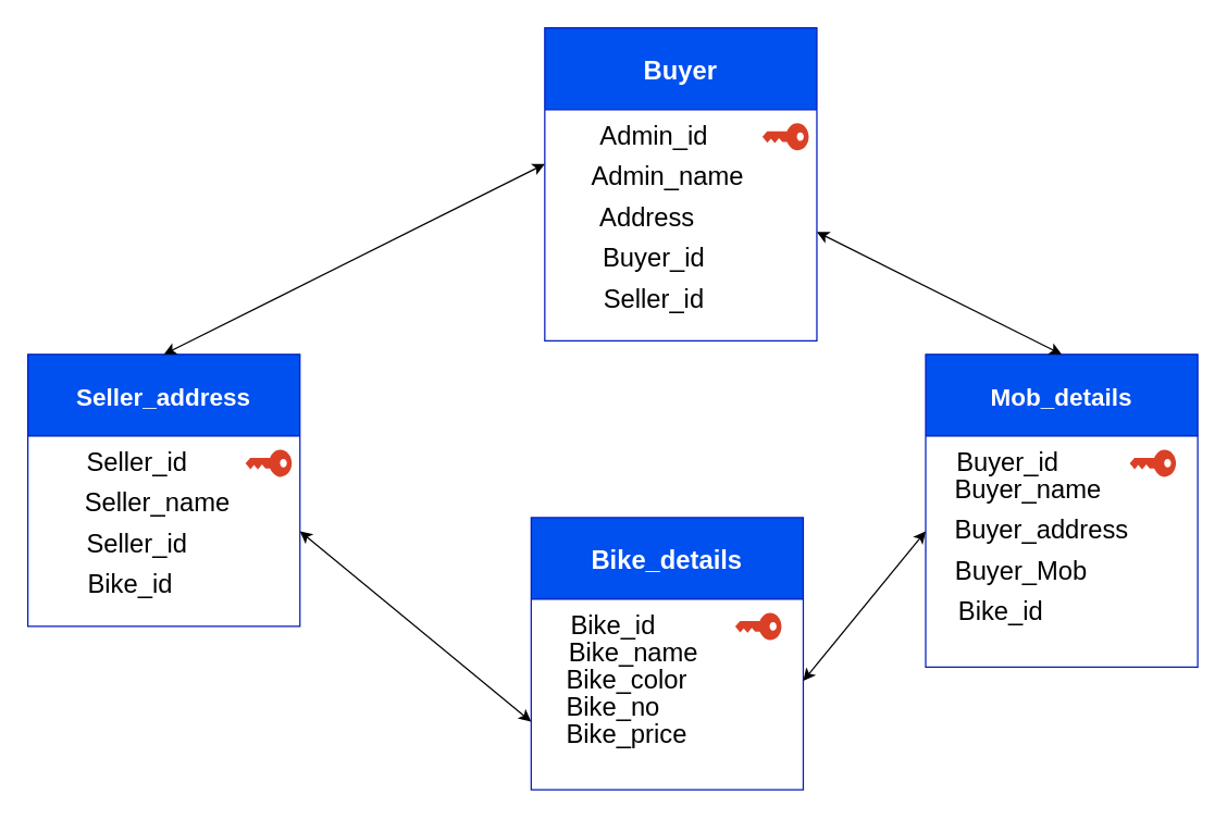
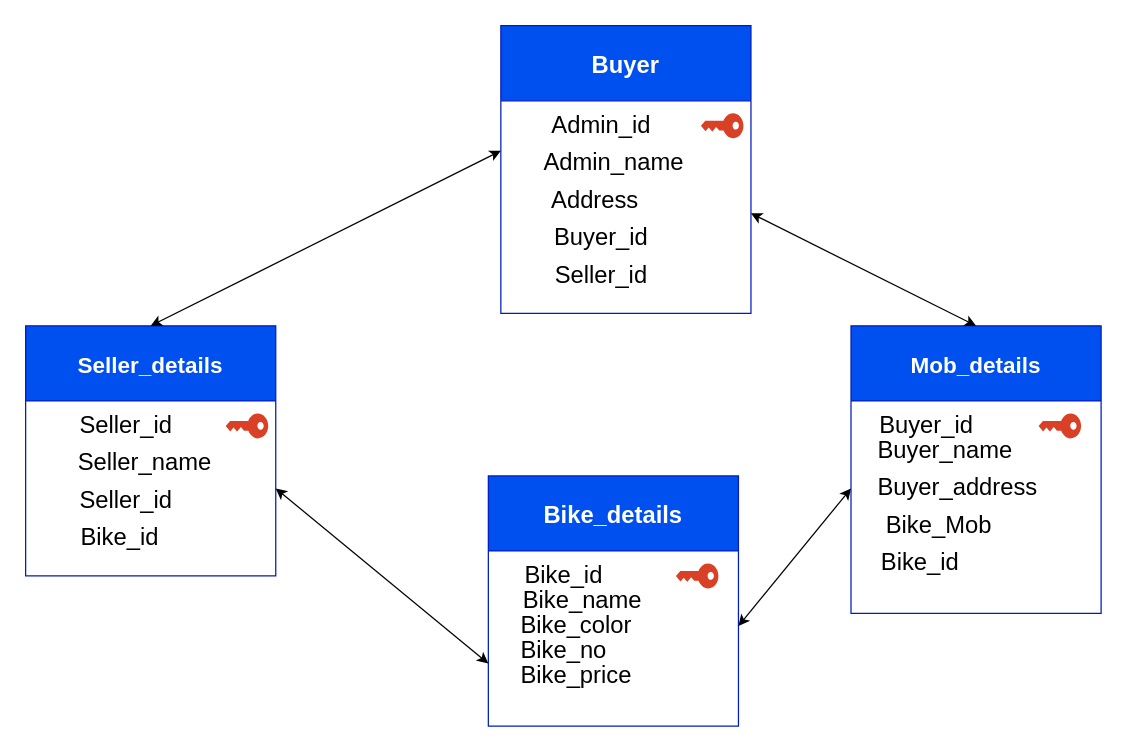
  <mxCell id="0" />
  <mxCell id="1" parent="0" />
  <mxCell id="2" value="Bike_details" style="swimlane;startSize=60;fontSize=19;fillColor=#0050ef;fontColor=#ffffff;strokeColor=#001DBC;" vertex="1" parent="1"><mxGeometry x="390" y="380" width="200" height="200" as="geometry" /></mxCell>
  <mxCell id="3" value="Bike_name" style="text;html=1;align=center;verticalAlign=middle;resizable=0;points=[];autosize=1;strokeColor=none;fillColor=none;fontSize=19;" vertex="1" parent="2"><mxGeometry x="15" y="80" width="120" height="40" as="geometry" /></mxCell>
  <mxCell id="4" value="Bike_color" style="text;html=1;align=center;verticalAlign=middle;resizable=0;points=[];autosize=1;strokeColor=none;fillColor=none;fontSize=19;" vertex="1" parent="2"><mxGeometry x="15" y="100" width="110" height="40" as="geometry" /></mxCell>
  <mxCell id="5" value="Bike_no" style="text;html=1;align=center;verticalAlign=middle;resizable=0;points=[];autosize=1;strokeColor=none;fillColor=none;fontSize=19;" vertex="1" parent="2"><mxGeometry x="15" y="120" width="90" height="40" as="geometry" /></mxCell>
  <mxCell id="6" value="Bike_price" style="text;html=1;align=center;verticalAlign=middle;resizable=0;points=[];autosize=1;strokeColor=none;fillColor=none;fontSize=19;" vertex="1" parent="2"><mxGeometry x="15" y="140" width="110" height="40" as="geometry" /></mxCell>
  <mxCell id="7" value="" style="sketch=0;pointerEvents=1;shadow=0;dashed=0;html=1;strokeColor=none;labelPosition=center;verticalLabelPosition=bottom;verticalAlign=top;outlineConnect=0;align=center;shape=mxgraph.office.security.key_permissions;fillColor=#DA4026;fontSize=19;direction=south;" vertex="1" parent="2"><mxGeometry x="150" y="70" width="34" height="20" as="geometry" /></mxCell>
- <mxCell id="8" value="Seller_address" style="swimlane;startSize=60;fontSize=18;fillColor=#0050ef;fontColor=#ffffff;strokeColor=#001DBC;" vertex="1" parent="1"><mxGeometry x="20" y="260" width="200" height="200" as="geometry" /></mxCell>
+ <mxCell id="8" value="Seller_details" style="swimlane;startSize=60;fontSize=18;fillColor=#0050ef;fontColor=#ffffff;strokeColor=#001DBC;" vertex="1" parent="1"><mxGeometry x="20" y="260" width="200" height="200" as="geometry" /></mxCell>
  <mxCell id="9" value="Seller_name" style="text;html=1;align=center;verticalAlign=middle;resizable=0;points=[];autosize=1;strokeColor=none;fillColor=none;fontSize=19;" vertex="1" parent="8"><mxGeometry x="30" y="90" width="130" height="40" as="geometry" /></mxCell>
  <mxCell id="10" value="Seller_id" style="text;html=1;align=center;verticalAlign=middle;resizable=0;points=[];autosize=1;strokeColor=none;fillColor=none;fontSize=19;" vertex="1" parent="8"><mxGeometry x="30" y="120" width="100" height="40" as="geometry" /></mxCell>
  <mxCell id="11" value="Bike_id" style="text;html=1;align=center;verticalAlign=middle;resizable=0;points=[];autosize=1;strokeColor=none;fillColor=none;fontSize=19;" vertex="1" parent="8"><mxGeometry x="30" y="150" width="90" height="40" as="geometry" /></mxCell>
  <mxCell id="12" value="" style="sketch=0;pointerEvents=1;shadow=0;dashed=0;html=1;strokeColor=none;labelPosition=center;verticalLabelPosition=bottom;verticalAlign=top;outlineConnect=0;align=center;shape=mxgraph.office.security.key_permissions;fillColor=#DA4026;fontSize=19;direction=south;" vertex="1" parent="8"><mxGeometry x="160" y="70" width="34" height="20" as="geometry" /></mxCell>
  <mxCell id="13" value="Mob_details" style="swimlane;startSize=60;fontSize=18;fillColor=#0050ef;fontColor=#ffffff;strokeColor=#001DBC;" vertex="1" parent="1"><mxGeometry x="680" y="260" width="200" height="230" as="geometry" /></mxCell>
- <mxCell id="14" value="Buyer_Mob" style="text;html=1;align=center;verticalAlign=middle;resizable=0;points=[];autosize=1;strokeColor=none;fillColor=none;fontSize=19;" vertex="1" parent="13"><mxGeometry x="10" y="140" width="120" height="40" as="geometry" /></mxCell>
+ <mxCell id="14" value="Bike_Mob" style="text;html=1;align=center;verticalAlign=middle;resizable=0;points=[];autosize=1;strokeColor=none;fillColor=none;fontSize=19;" vertex="1" parent="13"><mxGeometry x="10" y="140" width="120" height="40" as="geometry" /></mxCell>
  <mxCell id="15" value="Bike_id" style="text;html=1;align=center;verticalAlign=middle;resizable=0;points=[];autosize=1;strokeColor=none;fillColor=none;fontSize=19;" vertex="1" parent="13"><mxGeometry x="10" y="170" width="90" height="40" as="geometry" /></mxCell>
  <mxCell id="16" value="" style="sketch=0;pointerEvents=1;shadow=0;dashed=0;html=1;strokeColor=none;labelPosition=center;verticalLabelPosition=bottom;verticalAlign=top;outlineConnect=0;align=center;shape=mxgraph.office.security.key_permissions;fillColor=#DA4026;fontSize=19;direction=south;" vertex="1" parent="13"><mxGeometry x="150" y="70" width="34" height="20" as="geometry" /></mxCell>
  <mxCell id="17" value="Buyer" style="swimlane;startSize=60;fontSize=19;fillColor=#0050ef;fontColor=#ffffff;strokeColor=#001DBC;" vertex="1" parent="1"><mxGeometry x="400" width="200" height="230" as="geometry" y="20" /></mxCell>
  <mxCell id="18" value="Admin_name" style="text;html=1;align=center;verticalAlign=middle;resizable=0;points=[];autosize=1;strokeColor=none;fillColor=none;fontSize=19;" vertex="1" parent="17"><mxGeometry x="20" y="90" width="140" height="40" as="geometry" /></mxCell>
  <mxCell id="19" value="Address" style="text;html=1;align=center;verticalAlign=middle;resizable=0;points=[];autosize=1;strokeColor=none;fillColor=none;fontSize=19;" vertex="1" parent="17"><mxGeometry x="30" y="120" width="90" height="40" as="geometry" /></mxCell>
  <mxCell id="20" value="Buyer_id" style="text;html=1;align=center;verticalAlign=middle;resizable=0;points=[];autosize=1;strokeColor=none;fillColor=none;fontSize=19;" vertex="1" parent="17"><mxGeometry x="30" y="150" width="100" height="40" as="geometry" /></mxCell>
  <mxCell id="21" value="Seller_id" style="text;html=1;align=center;verticalAlign=middle;resizable=0;points=[];autosize=1;strokeColor=none;fillColor=none;fontSize=19;" vertex="1" parent="17"><mxGeometry x="30" y="180" width="100" height="40" as="geometry" /></mxCell>
  <mxCell id="22" value="" style="sketch=0;pointerEvents=1;shadow=0;dashed=0;html=1;strokeColor=none;labelPosition=center;verticalLabelPosition=bottom;verticalAlign=top;outlineConnect=0;align=center;shape=mxgraph.office.security.key_permissions;fillColor=#DA4026;fontSize=19;direction=south;" vertex="1" parent="17"><mxGeometry x="160" y="70" width="34" height="20" as="geometry" /></mxCell>
  <mxCell id="23" value="" style="endArrow=classic;startArrow=classic;html=1;rounded=0;fontSize=19;exitX=0.5;exitY=0;exitDx=0;exitDy=0;" edge="1" parent="1" source="8"><mxGeometry width="50" height="50" relative="1" as="geometry"><mxPoint x="350" y="170" as="sourcePoint" /><mxPoint x="400" y="120" as="targetPoint" /></mxGeometry></mxCell>
  <mxCell id="24" value="" style="endArrow=classic;startArrow=classic;html=1;rounded=0;fontSize=19;entryX=0.5;entryY=0;entryDx=0;entryDy=0;" edge="1" parent="1" target="13"><mxGeometry width="50" height="50" relative="1" as="geometry"><mxPoint x="600" y="170" as="sourcePoint" /><mxPoint x="650" y="120" as="targetPoint" /></mxGeometry></mxCell>
  <mxCell id="25" value="" style="endArrow=classic;startArrow=classic;html=1;rounded=0;fontSize=19;entryX=0;entryY=0.75;entryDx=0;entryDy=0;" edge="1" parent="1" target="2"><mxGeometry width="50" height="50" relative="1" as="geometry"><mxPoint x="220" y="390" as="sourcePoint" /><mxPoint x="270" y="340" as="targetPoint" /></mxGeometry></mxCell>
  <mxCell id="26" value="" style="endArrow=classic;startArrow=classic;html=1;rounded=0;fontSize=19;" edge="1" parent="1"><mxGeometry width="50" height="50" relative="1" as="geometry"><mxPoint x="590" y="500" as="sourcePoint" /><mxPoint x="680" y="390" as="targetPoint" /></mxGeometry></mxCell>
  <mxCell id="27" value="Admin_id" style="text;html=1;align=center;verticalAlign=middle;resizable=0;points=[];autosize=1;strokeColor=none;fillColor=none;fontSize=19;" vertex="1" parent="1"><mxGeometry x="430" y="80" width="100" height="40" as="geometry" /></mxCell>
  <mxCell id="28" value="Seller_id" style="text;html=1;align=center;verticalAlign=middle;resizable=0;points=[];autosize=1;strokeColor=none;fillColor=none;fontSize=19;" vertex="1" parent="1"><mxGeometry x="50" y="320" width="100" height="40" as="geometry" /></mxCell>
  <mxCell id="29" value="Buyer_id" style="text;html=1;align=center;verticalAlign=middle;resizable=0;points=[];autosize=1;strokeColor=none;fillColor=none;fontSize=19;" vertex="1" parent="1"><mxGeometry x="690" y="320" width="100" height="40" as="geometry" /></mxCell>
  <mxCell id="30" value="Buyer_name" style="text;html=1;align=center;verticalAlign=middle;resizable=0;points=[];autosize=1;strokeColor=none;fillColor=none;fontSize=19;" vertex="1" parent="1"><mxGeometry x="690" y="340" width="130" height="40" as="geometry" /></mxCell>
  <mxCell id="31" value="Buyer_address" style="text;html=1;align=center;verticalAlign=middle;resizable=0;points=[];autosize=1;strokeColor=none;fillColor=none;fontSize=19;" vertex="1" parent="1"><mxGeometry x="690" y="370" width="150" height="40" as="geometry" /></mxCell>
  <mxCell id="32" value="Bike_id" style="text;html=1;align=center;verticalAlign=middle;resizable=0;points=[];autosize=1;strokeColor=none;fillColor=none;fontSize=19;" vertex="1" parent="1"><mxGeometry x="405" y="440" width="90" height="40" as="geometry" /></mxCell>
